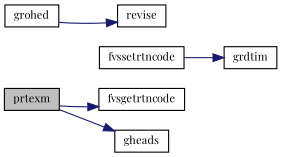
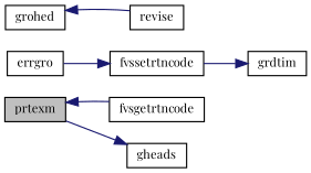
  digraph {
    fontname="Playfair Display"
    rankdir=LR
    node [color=black fillcolor=white fontname="Playfair Display" fontsize=10 shape=record style=filled]
    edge [color=midnightblue fontname="Playfair Display" fontsize=10 labelfontname=Helvetica labelfontsize=10 style=solid]
    n1 [fillcolor=grey75 fontcolor=black height=0.2 label=prtexm width=0.4]
    n2 [height=0.2 label=fvsgetrtncode width=0.4]
    n3 [height=0.2 label=gheads width=0.4]
+   n4 [height=0.2 label=errgro width=0.4]
    n5 [height=0.2 label=fvssetrtncode width=0.4]
    n6 [height=0.2 label=grdtim width=0.4]
    n7 [height=0.2 label=grohed width=0.4]
    n8 [height=0.2 label=revise width=0.4]
-   n1 -> n2
+   n2 -> n1
    n1 -> n3
+   n4 -> n5
    n5 -> n6
-   n7 -> n8
+   n8 -> n7
  }
